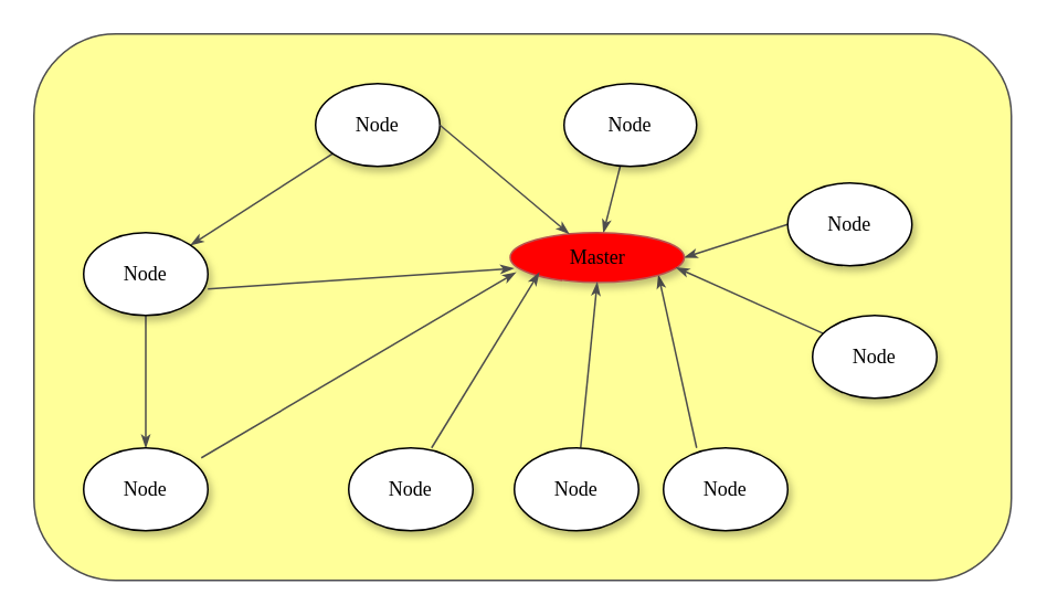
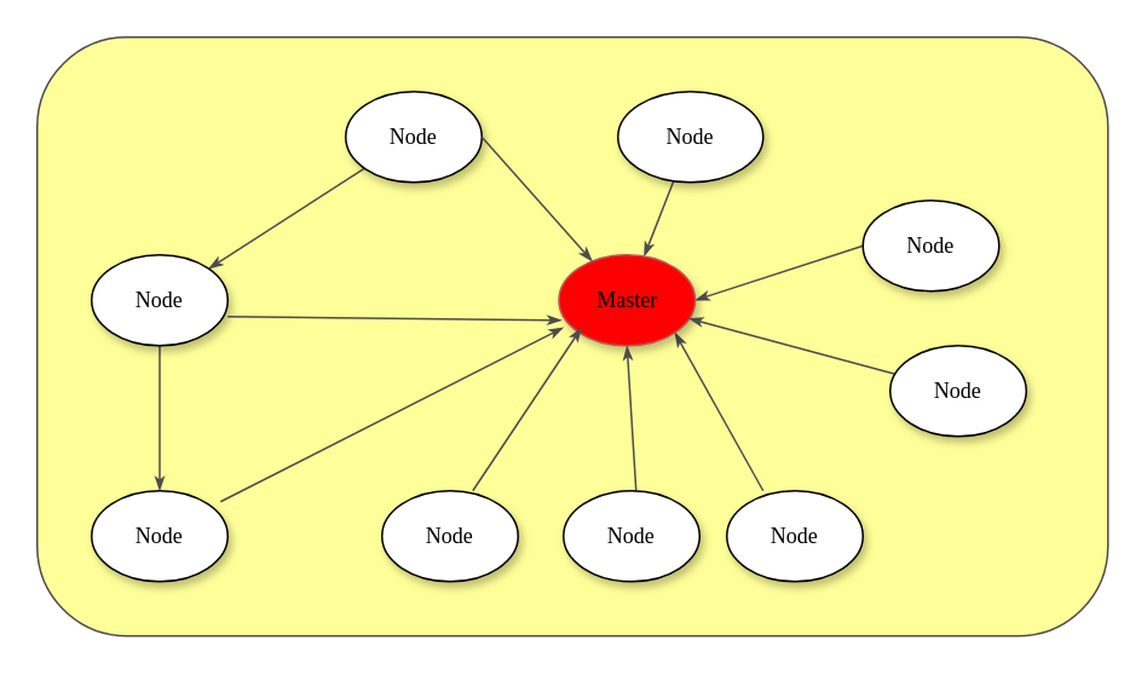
  <mxCell id="0" />
  <mxCell id="1" style="" parent="0" />
  <mxCell id="2" value="" style="rounded=1;whiteSpace=wrap;html=1;fillColor=#FFFF99;shadow=0;glass=0;sketch=0;labelBackgroundColor=none;gradientColor=none;strokeColor=#4D4D4D;" vertex="1" parent="1"><mxGeometry x="20" y="20" width="590" height="330" as="geometry" /></mxCell>
  <mxCell id="3" style="edgeStyle=none;rounded=1;html=1;labelBackgroundColor=none;startArrow=none;startFill=0;startSize=5;endArrow=classicThin;endFill=1;endSize=5;jettySize=auto;orthogonalLoop=1;strokeColor=#4D4D4D;strokeWidth=1;fontFamily=Verdana;fontSize=12" parent="1" source="5" target="7" edge="1"><mxGeometry relative="1" as="geometry" /></mxCell>
  <mxCell id="4" value="" style="edgeStyle=none;rounded=1;html=1;labelBackgroundColor=none;startArrow=none;startFill=0;startSize=5;endArrow=classicThin;endFill=1;endSize=5;jettySize=auto;orthogonalLoop=1;strokeColor=#4D4D4D;strokeWidth=1;fontFamily=Verdana;fontSize=12;entryX=1;entryY=0.5;entryDx=0;entryDy=0;exitX=0;exitY=0.5;exitDx=0;exitDy=0;" parent="1" source="8" target="7" edge="1"><mxGeometry relative="1" as="geometry" /></mxCell>
  <mxCell id="5" value="&lt;span&gt;Node&lt;/span&gt;" style="ellipse;whiteSpace=wrap;html=1;rounded=0;shadow=1;comic=0;labelBackgroundColor=none;strokeWidth=1;fontFamily=Verdana;fontSize=12;align=center;" parent="1" vertex="1"><mxGeometry x="340" y="50" width="80" height="50" as="geometry" /></mxCell>
  <mxCell id="6" value="" style="edgeStyle=none;rounded=1;html=1;labelBackgroundColor=none;startArrow=none;startFill=0;startSize=5;endArrow=classicThin;endFill=1;endSize=5;jettySize=auto;orthogonalLoop=1;strokeColor=#4D4D4D;strokeWidth=1;fontFamily=Verdana;fontSize=12;exitX=0.267;exitY=0;exitDx=0;exitDy=0;exitPerimeter=0;entryX=1;entryY=1;entryDx=0;entryDy=0;" parent="1" source="11" target="7" edge="1"><mxGeometry relative="1" as="geometry"><mxPoint x="410" y="180" as="targetPoint" /></mxGeometry></mxCell>
- <mxCell id="7" value="&lt;span&gt;Master&lt;br&gt;&lt;/span&gt;" style="ellipse;whiteSpace=wrap;html=1;rounded=0;shadow=1;comic=0;labelBackgroundColor=none;strokeWidth=1;fontFamily=Verdana;fontSize=12;align=center;fillColor=#FF0000;strokeColor=#b85450;" parent="1" vertex="1"><mxGeometry x="307.5" y="140" width="105" height="30" as="geometry" /></mxCell>
+ <mxCell id="7" value="&lt;span&gt;Master&lt;br&gt;&lt;/span&gt;" style="ellipse;whiteSpace=wrap;html=1;rounded=0;shadow=1;comic=0;labelBackgroundColor=none;strokeWidth=1;fontFamily=Verdana;fontSize=12;align=center;fillColor=#FF0000;strokeColor=#b85450;" parent="1" vertex="1"><mxGeometry x="307.5" y="140" width="75" height="50" as="geometry" /></mxCell>
  <mxCell id="8" value="&lt;span&gt;Node&lt;br&gt;&lt;/span&gt;" style="ellipse;whiteSpace=wrap;html=1;rounded=0;shadow=1;comic=0;labelBackgroundColor=none;strokeWidth=1;fontFamily=Verdana;fontSize=12;align=center;" parent="1" vertex="1"><mxGeometry x="475" y="110" width="75" height="50" as="geometry" /></mxCell>
  <mxCell id="9" value="" style="edgeStyle=none;rounded=1;html=1;labelBackgroundColor=none;startArrow=none;startFill=0;startSize=5;endArrow=classicThin;endFill=1;endSize=5;jettySize=auto;orthogonalLoop=1;strokeColor=#4D4D4D;strokeWidth=1;fontFamily=Verdana;fontSize=12;entryX=0.953;entryY=0.7;entryDx=0;entryDy=0;entryPerimeter=0;" parent="1" source="10" target="7" edge="1"><mxGeometry relative="1" as="geometry" /></mxCell>
  <mxCell id="10" value="&lt;span&gt;Node&lt;/span&gt;" style="ellipse;whiteSpace=wrap;html=1;rounded=0;shadow=1;comic=0;labelBackgroundColor=none;strokeWidth=1;fontFamily=Verdana;fontSize=12;align=center;" parent="1" vertex="1"><mxGeometry x="490" y="190" width="75" height="50" as="geometry" /></mxCell>
  <mxCell id="11" value="&lt;span&gt;Node&lt;/span&gt;" style="ellipse;whiteSpace=wrap;html=1;rounded=0;shadow=1;comic=0;labelBackgroundColor=none;strokeWidth=1;fontFamily=Verdana;fontSize=12;align=center;" parent="1" vertex="1"><mxGeometry x="400" y="270" width="75" height="50" as="geometry" /></mxCell>
  <mxCell id="12" value="" style="edgeStyle=none;rounded=1;html=1;labelBackgroundColor=none;startArrow=none;startFill=0;startSize=5;endArrow=classicThin;endFill=1;endSize=5;jettySize=auto;orthogonalLoop=1;strokeColor=#4D4D4D;strokeWidth=1;fontFamily=Verdana;fontSize=12;entryX=0.5;entryY=1;entryDx=0;entryDy=0;" parent="1" target="7" edge="1"><mxGeometry relative="1" as="geometry"><mxPoint x="350" y="270" as="sourcePoint" /></mxGeometry></mxCell>
  <mxCell id="13" value="&lt;span&gt;Node&lt;/span&gt;" style="ellipse;whiteSpace=wrap;html=1;rounded=0;shadow=1;comic=0;labelBackgroundColor=none;strokeWidth=1;fontFamily=Verdana;fontSize=12;align=center;" parent="1" vertex="1"><mxGeometry x="210" y="270" width="75" height="50" as="geometry" /></mxCell>
  <mxCell id="14" value="Node" style="ellipse;whiteSpace=wrap;html=1;rounded=0;shadow=1;comic=0;labelBackgroundColor=none;strokeWidth=1;fontFamily=Verdana;fontSize=12;align=center;" parent="1" vertex="1"><mxGeometry x="310" y="270" width="75" height="50" as="geometry" /></mxCell>
  <mxCell id="15" value="" style="edgeStyle=none;rounded=1;html=1;labelBackgroundColor=none;startArrow=none;startFill=0;startSize=5;endArrow=classicThin;endFill=1;endSize=5;jettySize=auto;orthogonalLoop=1;strokeColor=#4D4D4D;strokeWidth=1;fontFamily=Verdana;fontSize=12" parent="1" source="16" target="18" edge="1"><mxGeometry relative="1" as="geometry" /></mxCell>
  <mxCell id="16" value="Node" style="ellipse;whiteSpace=wrap;html=1;rounded=0;shadow=1;comic=0;labelBackgroundColor=none;strokeWidth=1;fontFamily=Verdana;fontSize=12;align=center;" parent="1" vertex="1"><mxGeometry x="190" y="50" width="75" height="50" as="geometry" /></mxCell>
  <mxCell id="17" value="" style="edgeStyle=none;rounded=1;html=1;labelBackgroundColor=none;startArrow=none;startFill=0;startSize=5;endArrow=classicThin;endFill=1;endSize=5;jettySize=auto;orthogonalLoop=1;strokeColor=#4D4D4D;strokeWidth=1;fontFamily=Verdana;fontSize=12" parent="1" source="18" target="19" edge="1"><mxGeometry relative="1" as="geometry" /></mxCell>
  <mxCell id="18" value="&lt;span&gt;Node&lt;/span&gt;" style="ellipse;whiteSpace=wrap;html=1;rounded=0;shadow=1;comic=0;labelBackgroundColor=none;strokeWidth=1;fontFamily=Verdana;fontSize=12;align=center;" parent="1" vertex="1"><mxGeometry x="50" y="140" width="75" height="50" as="geometry" /></mxCell>
  <mxCell id="19" value="&lt;span&gt;Node&lt;br&gt;&lt;/span&gt;" style="ellipse;whiteSpace=wrap;html=1;rounded=0;shadow=1;comic=0;labelBackgroundColor=none;strokeWidth=1;fontFamily=Verdana;fontSize=12;align=center;" parent="1" vertex="1"><mxGeometry x="50" y="270" width="75" height="50" as="geometry" /></mxCell>
  <mxCell id="20" value="" style="edgeStyle=none;rounded=1;html=1;labelBackgroundColor=none;startArrow=none;startFill=0;startSize=5;endArrow=classicThin;endFill=1;endSize=5;jettySize=auto;orthogonalLoop=1;strokeColor=#4D4D4D;strokeWidth=1;fontFamily=Verdana;fontSize=12;exitX=0.667;exitY=0;exitDx=0;exitDy=0;exitPerimeter=0;entryX=0.167;entryY=0.8;entryDx=0;entryDy=0;entryPerimeter=0;" edge="1" parent="1" source="13" target="7"><mxGeometry relative="1" as="geometry"><mxPoint x="430.025" y="280" as="sourcePoint" /><mxPoint x="381.338" y="192.796" as="targetPoint" /></mxGeometry></mxCell>
  <mxCell id="21" value="" style="edgeStyle=none;rounded=1;html=1;labelBackgroundColor=none;startArrow=none;startFill=0;startSize=5;endArrow=classicThin;endFill=1;endSize=5;jettySize=auto;orthogonalLoop=1;strokeColor=#4D4D4D;strokeWidth=1;fontFamily=Verdana;fontSize=12;exitX=1;exitY=0.5;exitDx=0;exitDy=0;" edge="1" parent="1" source="16" target="7"><mxGeometry relative="1" as="geometry"><mxPoint x="150" y="160" as="sourcePoint" /><mxPoint x="107.5" y="280" as="targetPoint" /></mxGeometry></mxCell>
  <mxCell id="22" value="" style="edgeStyle=none;rounded=1;html=1;labelBackgroundColor=none;startArrow=none;startFill=0;startSize=5;endArrow=classicThin;endFill=1;endSize=5;jettySize=auto;orthogonalLoop=1;strokeColor=#4D4D4D;strokeWidth=1;fontFamily=Verdana;fontSize=12;entryX=0.02;entryY=0.72;entryDx=0;entryDy=0;entryPerimeter=0;exitX=1;exitY=0.68;exitDx=0;exitDy=0;exitPerimeter=0;" edge="1" parent="1" source="18" target="7"><mxGeometry relative="1" as="geometry"><mxPoint x="97.5" y="200" as="sourcePoint" /><mxPoint x="97.5" y="280" as="targetPoint" /></mxGeometry></mxCell>
  <mxCell id="23" value="" style="edgeStyle=none;rounded=1;html=1;labelBackgroundColor=none;startArrow=none;startFill=0;startSize=5;endArrow=classicThin;endFill=1;endSize=5;jettySize=auto;orthogonalLoop=1;strokeColor=#4D4D4D;strokeWidth=1;fontFamily=Verdana;fontSize=12;entryX=0.033;entryY=0.8;entryDx=0;entryDy=0;entryPerimeter=0;exitX=0.947;exitY=0.12;exitDx=0;exitDy=0;exitPerimeter=0;" edge="1" parent="1" source="19" target="7"><mxGeometry relative="1" as="geometry"><mxPoint x="107.5" y="210" as="sourcePoint" /><mxPoint x="107.5" y="290" as="targetPoint" /></mxGeometry></mxCell>
